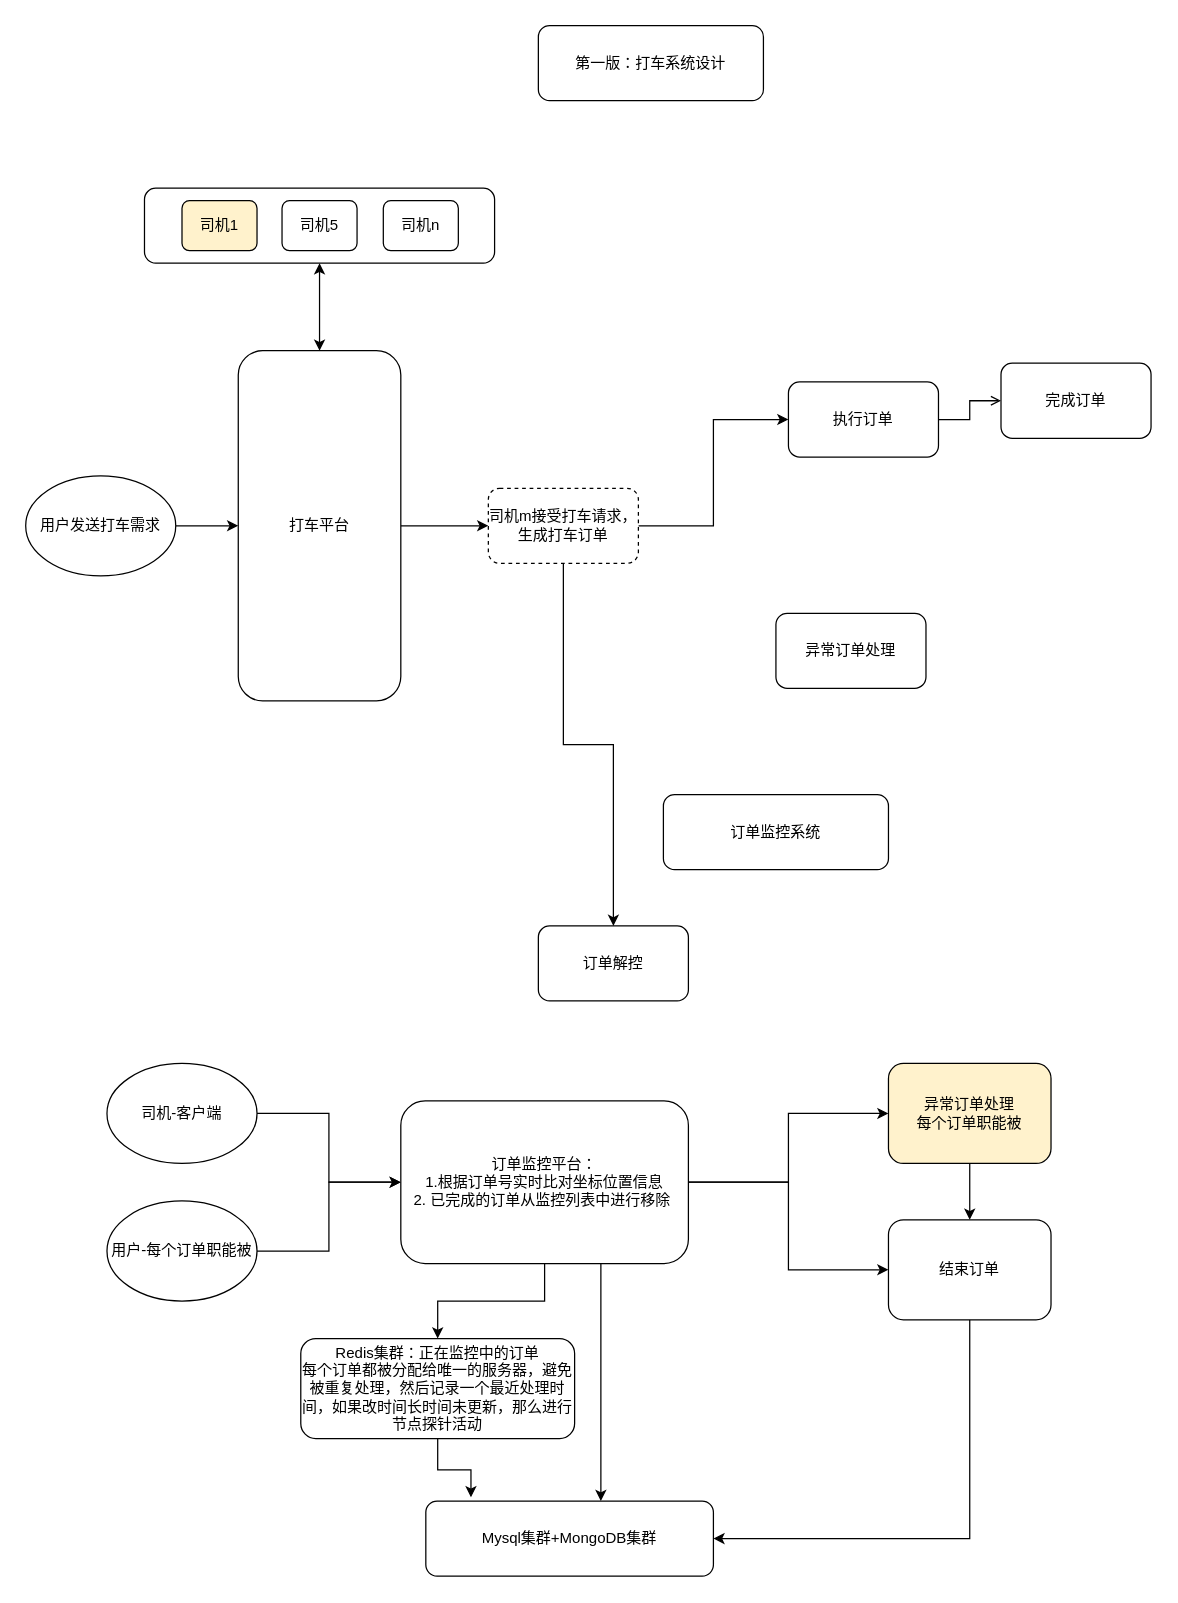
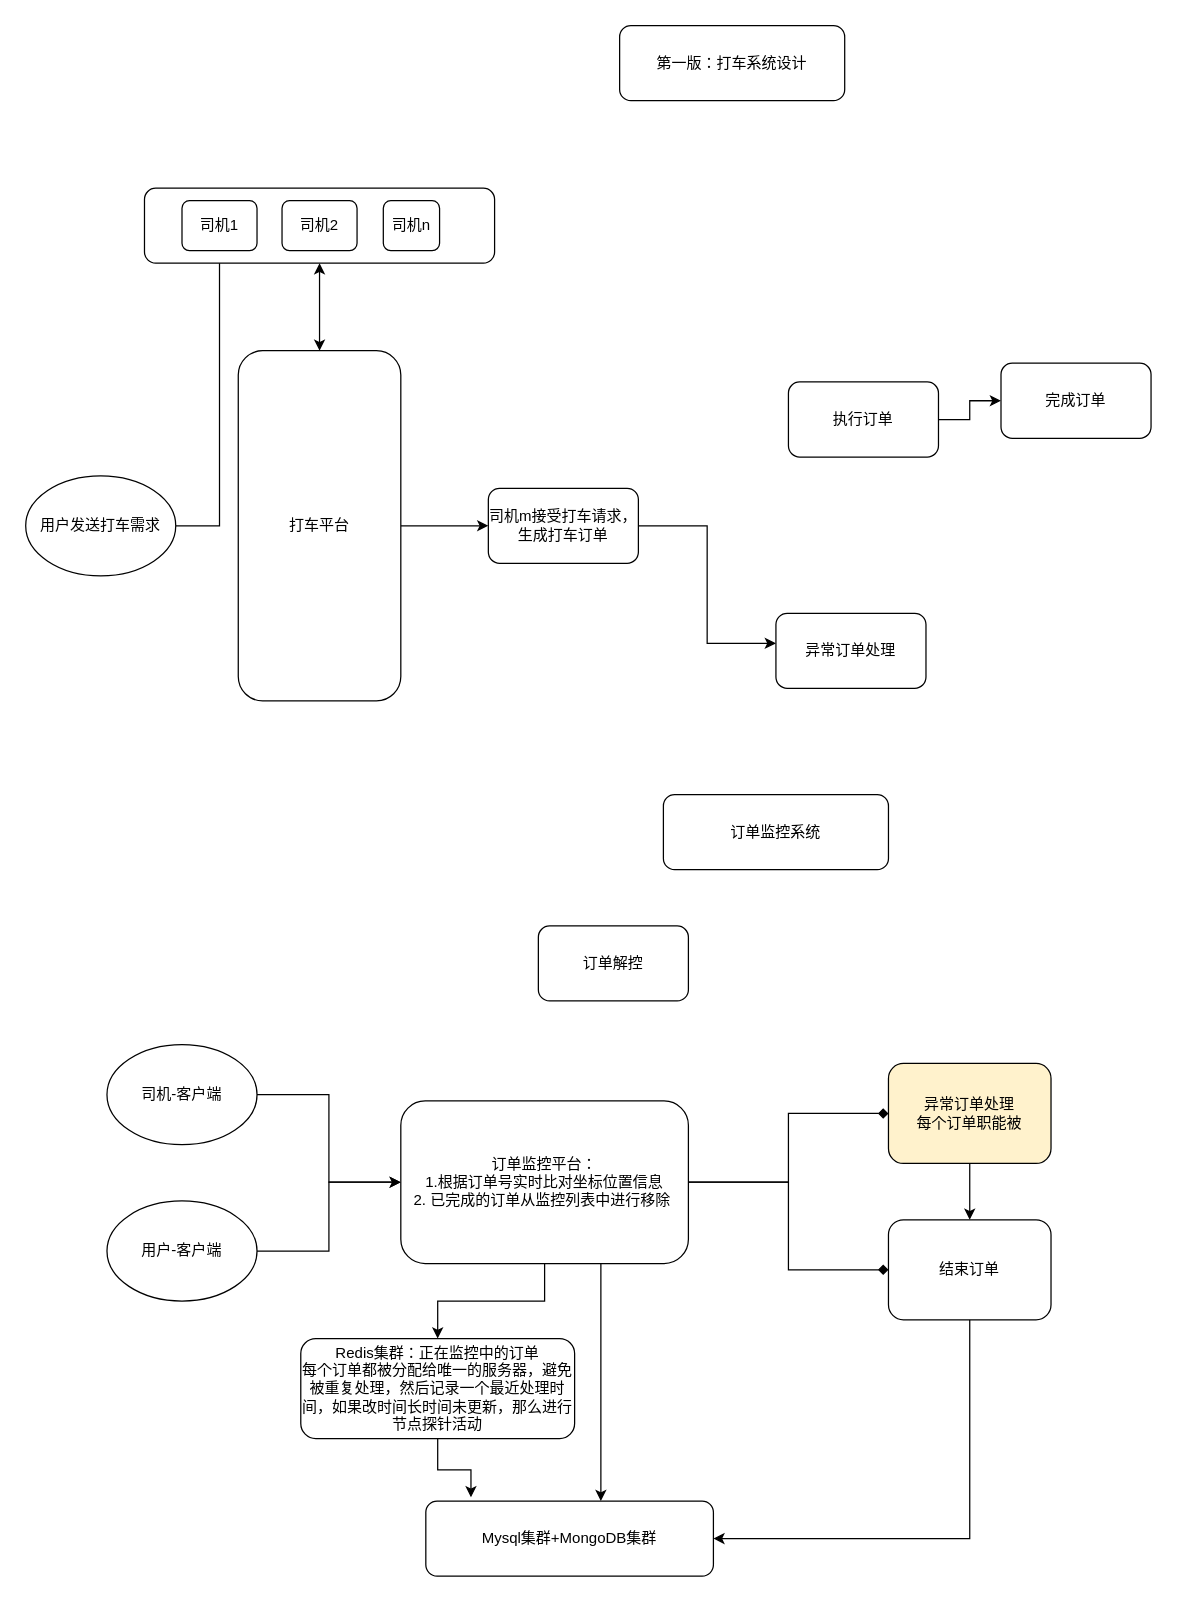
  <mxCell id="0" />
  <mxCell id="1" parent="0" />
- <mxCell id="2" value="第一版：打车系统设计" style="rounded=1;whiteSpace=wrap;html=1;" vertex="1" parent="1"><mxGeometry x="430" y="20" width="180" height="60" as="geometry" /></mxCell>
- <mxCell id="3" value="" style="edgeStyle=orthogonalEdgeStyle;rounded=0;orthogonalLoop=1;jettySize=auto;html=1;" edge="1" parent="1" source="4" target="6"><mxGeometry relative="1" as="geometry" /></mxCell>
+ <mxCell id="2" value="第一版：打车系统设计" style="rounded=1;whiteSpace=wrap;html=1;" vertex="1" parent="1"><mxGeometry x="495" y="20" width="180" height="60" as="geometry" /></mxCell>
+ <mxCell id="3" value="" style="edgeStyle=orthogonalEdgeStyle;rounded=0;orthogonalLoop=1;jettySize=auto;html=1;" edge="1" parent="1" source="4" target="8"><mxGeometry relative="1" as="geometry" /></mxCell>
  <mxCell id="4" value="用户发送打车需求" style="ellipse;whiteSpace=wrap;html=1;" vertex="1" parent="1"><mxGeometry x="20" y="380" width="120" height="80" as="geometry" /></mxCell>
  <mxCell id="5" value="" style="edgeStyle=orthogonalEdgeStyle;rounded=0;orthogonalLoop=1;jettySize=auto;html=1;" edge="1" parent="1" source="6" target="14"><mxGeometry relative="1" as="geometry" /></mxCell>
  <mxCell id="6" value="打车平台" style="rounded=1;whiteSpace=wrap;html=1;" vertex="1" parent="1"><mxGeometry x="190" y="280" width="130" height="280" as="geometry" /></mxCell>
  <mxCell id="7" value="" style="rounded=1;whiteSpace=wrap;html=1;" vertex="1" parent="1"><mxGeometry x="115" y="150" width="280" height="60" as="geometry" /></mxCell>
- <mxCell id="8" value="司机1" style="rounded=1;whiteSpace=wrap;html=1;fillColor=#fff2cc;" vertex="1" parent="1"><mxGeometry x="145" y="160" width="60" height="40" as="geometry" /></mxCell>
- <mxCell id="9" value="司机5" style="rounded=1;whiteSpace=wrap;html=1;" vertex="1" parent="1"><mxGeometry x="225" y="160" width="60" height="40" as="geometry" /></mxCell>
- <mxCell id="10" value="司机n" style="rounded=1;whiteSpace=wrap;html=1;" vertex="1" parent="1"><mxGeometry x="306" y="160" width="60" height="40" as="geometry" /></mxCell>
+ <mxCell id="8" value="司机1" style="rounded=1;whiteSpace=wrap;html=1;" vertex="1" parent="1"><mxGeometry x="145" y="160" width="60" height="40" as="geometry" /></mxCell>
+ <mxCell id="9" value="司机2" style="rounded=1;whiteSpace=wrap;html=1;" vertex="1" parent="1"><mxGeometry x="225" y="160" width="60" height="40" as="geometry" /></mxCell>
+ <mxCell id="10" value="司机n" style="rounded=1;whiteSpace=wrap;html=1;" vertex="1" parent="1"><mxGeometry x="306" y="160" width="45" height="40" as="geometry" /></mxCell>
  <mxCell id="11" value="" style="endArrow=classic;startArrow=classic;html=1;rounded=0;entryX=0.5;entryY=1;entryDx=0;entryDy=0;" edge="1" parent="1" source="6" target="7"><mxGeometry width="50" height="50" relative="1" as="geometry"><mxPoint x="500" y="470" as="sourcePoint" /><mxPoint x="550" y="420" as="targetPoint" /></mxGeometry></mxCell>
- <mxCell id="12" value="" style="edgeStyle=orthogonalEdgeStyle;rounded=0;orthogonalLoop=1;jettySize=auto;html=1;entryX=0;entryY=0.5;entryDx=0;entryDy=0;" edge="1" parent="1" source="14" target="16"><mxGeometry relative="1" as="geometry" /></mxCell>
- <mxCell id="13" style="edgeStyle=orthogonalEdgeStyle;rounded=0;orthogonalLoop=1;jettySize=auto;html=1;" edge="1" parent="1" source="14" target="36"><mxGeometry relative="1" as="geometry" /></mxCell>
- <mxCell id="14" value="司机m接受打车请求，生成打车订单" style="rounded=1;whiteSpace=wrap;html=1;dashed=1;" vertex="1" parent="1"><mxGeometry x="390" y="390" width="120" height="60" as="geometry" /></mxCell>
- <mxCell id="15" value="" style="edgeStyle=orthogonalEdgeStyle;rounded=0;orthogonalLoop=1;jettySize=auto;html=1;endArrow=open;" edge="1" parent="1" source="16" target="17"><mxGeometry relative="1" as="geometry" /></mxCell>
+ <mxCell id="13" style="edgeStyle=orthogonalEdgeStyle;rounded=0;orthogonalLoop=1;jettySize=auto;html=1;entryX=0;entryY=0.4;entryDx=0;entryDy=0;entryPerimeter=0;" edge="1" parent="1" source="14" target="18"><mxGeometry relative="1" as="geometry" /></mxCell>
+ <mxCell id="14" value="司机m接受打车请求，生成打车订单" style="rounded=1;whiteSpace=wrap;html=1;" vertex="1" parent="1"><mxGeometry x="390" y="390" width="120" height="60" as="geometry" /></mxCell>
+ <mxCell id="15" value="" style="edgeStyle=orthogonalEdgeStyle;rounded=0;orthogonalLoop=1;jettySize=auto;html=1;" edge="1" parent="1" source="16" target="17"><mxGeometry relative="1" as="geometry" /></mxCell>
  <mxCell id="16" value="执行订单" style="rounded=1;whiteSpace=wrap;html=1;" vertex="1" parent="1"><mxGeometry x="630" y="305" width="120" height="60" as="geometry" /></mxCell>
  <mxCell id="17" value="完成订单" style="rounded=1;whiteSpace=wrap;html=1;" vertex="1" parent="1"><mxGeometry x="800" y="290" width="120" height="60" as="geometry" /></mxCell>
  <mxCell id="18" value="异常订单处理" style="rounded=1;whiteSpace=wrap;html=1;" vertex="1" parent="1"><mxGeometry x="620" y="490" width="120" height="60" as="geometry" /></mxCell>
  <mxCell id="19" value="订单监控系统" style="rounded=1;whiteSpace=wrap;html=1;" vertex="1" parent="1"><mxGeometry x="530" y="635" width="180" height="60" as="geometry" /></mxCell>
  <mxCell id="20" style="edgeStyle=orthogonalEdgeStyle;rounded=0;orthogonalLoop=1;jettySize=auto;html=1;" edge="1" parent="1" source="21" target="28"><mxGeometry relative="1" as="geometry" /></mxCell>
- <mxCell id="21" value="司机-客户端" style="ellipse;whiteSpace=wrap;html=1;" vertex="1" parent="1"><mxGeometry x="85" y="850" width="120" height="80" as="geometry" /></mxCell>
+ <mxCell id="21" value="司机-客户端" style="ellipse;whiteSpace=wrap;html=1;" vertex="1" parent="1"><mxGeometry x="85" y="835" width="120" height="80" as="geometry" /></mxCell>
  <mxCell id="22" style="edgeStyle=orthogonalEdgeStyle;rounded=0;orthogonalLoop=1;jettySize=auto;html=1;" edge="1" parent="1" source="23" target="28"><mxGeometry relative="1" as="geometry" /></mxCell>
- <mxCell id="23" value="用户-每个订单职能被" style="ellipse;whiteSpace=wrap;html=1;" vertex="1" parent="1"><mxGeometry x="85" y="960" width="120" height="80" as="geometry" /></mxCell>
+ <mxCell id="23" value="用户-客户端" style="ellipse;whiteSpace=wrap;html=1;" vertex="1" parent="1"><mxGeometry x="85" y="960" width="120" height="80" as="geometry" /></mxCell>
  <mxCell id="24" style="edgeStyle=orthogonalEdgeStyle;rounded=0;orthogonalLoop=1;jettySize=auto;html=1;entryX=0.5;entryY=0;entryDx=0;entryDy=0;" edge="1" parent="1" source="28" target="30"><mxGeometry relative="1" as="geometry" /></mxCell>
  <mxCell id="25" style="edgeStyle=orthogonalEdgeStyle;rounded=0;orthogonalLoop=1;jettySize=auto;html=1;" edge="1" parent="1" source="28" target="31"><mxGeometry relative="1" as="geometry"><Array as="points"><mxPoint x="480" y="1160" /><mxPoint x="480" y="1160" /></Array></mxGeometry></mxCell>
- <mxCell id="26" style="edgeStyle=orthogonalEdgeStyle;rounded=0;orthogonalLoop=1;jettySize=auto;html=1;" edge="1" parent="1" source="28" target="33"><mxGeometry relative="1" as="geometry" /></mxCell>
- <mxCell id="27" style="edgeStyle=orthogonalEdgeStyle;rounded=0;orthogonalLoop=1;jettySize=auto;html=1;" edge="1" parent="1" source="28" target="35"><mxGeometry relative="1" as="geometry" /></mxCell>
+ <mxCell id="26" style="edgeStyle=orthogonalEdgeStyle;rounded=0;orthogonalLoop=1;jettySize=auto;html=1;endArrow=diamond;" edge="1" parent="1" source="28" target="33"><mxGeometry relative="1" as="geometry" /></mxCell>
+ <mxCell id="27" style="edgeStyle=orthogonalEdgeStyle;rounded=0;orthogonalLoop=1;jettySize=auto;html=1;endArrow=diamond;" edge="1" parent="1" source="28" target="35"><mxGeometry relative="1" as="geometry" /></mxCell>
  <mxCell id="28" value="订单监控平台：&lt;br&gt;1.根据订单号实时比对坐标位置信息&lt;br&gt;2.&amp;nbsp;已完成的订单从监控列表中进行移除&amp;nbsp;" style="rounded=1;whiteSpace=wrap;html=1;" vertex="1" parent="1"><mxGeometry x="320" y="880" width="230" height="130" as="geometry" /></mxCell>
  <mxCell id="29" style="edgeStyle=orthogonalEdgeStyle;rounded=0;orthogonalLoop=1;jettySize=auto;html=1;entryX=0.157;entryY=-0.05;entryDx=0;entryDy=0;entryPerimeter=0;" edge="1" parent="1" source="30" target="31"><mxGeometry relative="1" as="geometry" /></mxCell>
  <mxCell id="30" value="Redis集群：正在监控中的订单&lt;br&gt;每个订单都被分配给唯一的服务器，避免被重复处理，然后记录一个最近处理时间，如果改时间长时间未更新，那么进行节点探针活动" style="rounded=1;whiteSpace=wrap;html=1;" vertex="1" parent="1"><mxGeometry x="240" y="1070" width="219" height="80" as="geometry" /></mxCell>
  <mxCell id="31" value="Mysql集群+MongoDB集群" style="rounded=1;whiteSpace=wrap;html=1;" vertex="1" parent="1"><mxGeometry x="340" y="1200" width="230" height="60" as="geometry" /></mxCell>
  <mxCell id="32" style="edgeStyle=orthogonalEdgeStyle;rounded=0;orthogonalLoop=1;jettySize=auto;html=1;" edge="1" parent="1" source="33" target="35"><mxGeometry relative="1" as="geometry" /></mxCell>
  <mxCell id="33" value="异常订单处理&lt;br&gt;每个订单职能被" style="rounded=1;whiteSpace=wrap;html=1;fillColor=#fff2cc;" vertex="1" parent="1"><mxGeometry x="710" y="850" width="130" height="80" as="geometry" /></mxCell>
  <mxCell id="34" style="edgeStyle=orthogonalEdgeStyle;rounded=0;orthogonalLoop=1;jettySize=auto;html=1;entryX=1;entryY=0.5;entryDx=0;entryDy=0;" edge="1" parent="1" source="35" target="31"><mxGeometry relative="1" as="geometry"><Array as="points"><mxPoint x="775" y="1230" /></Array></mxGeometry></mxCell>
  <mxCell id="35" value="结束订单" style="rounded=1;whiteSpace=wrap;html=1;" vertex="1" parent="1"><mxGeometry x="710" y="975" width="130" height="80" as="geometry" /></mxCell>
  <mxCell id="36" value="订单解控" style="rounded=1;whiteSpace=wrap;html=1;" vertex="1" parent="1"><mxGeometry x="430" y="740" width="120" height="60" as="geometry" /></mxCell>
